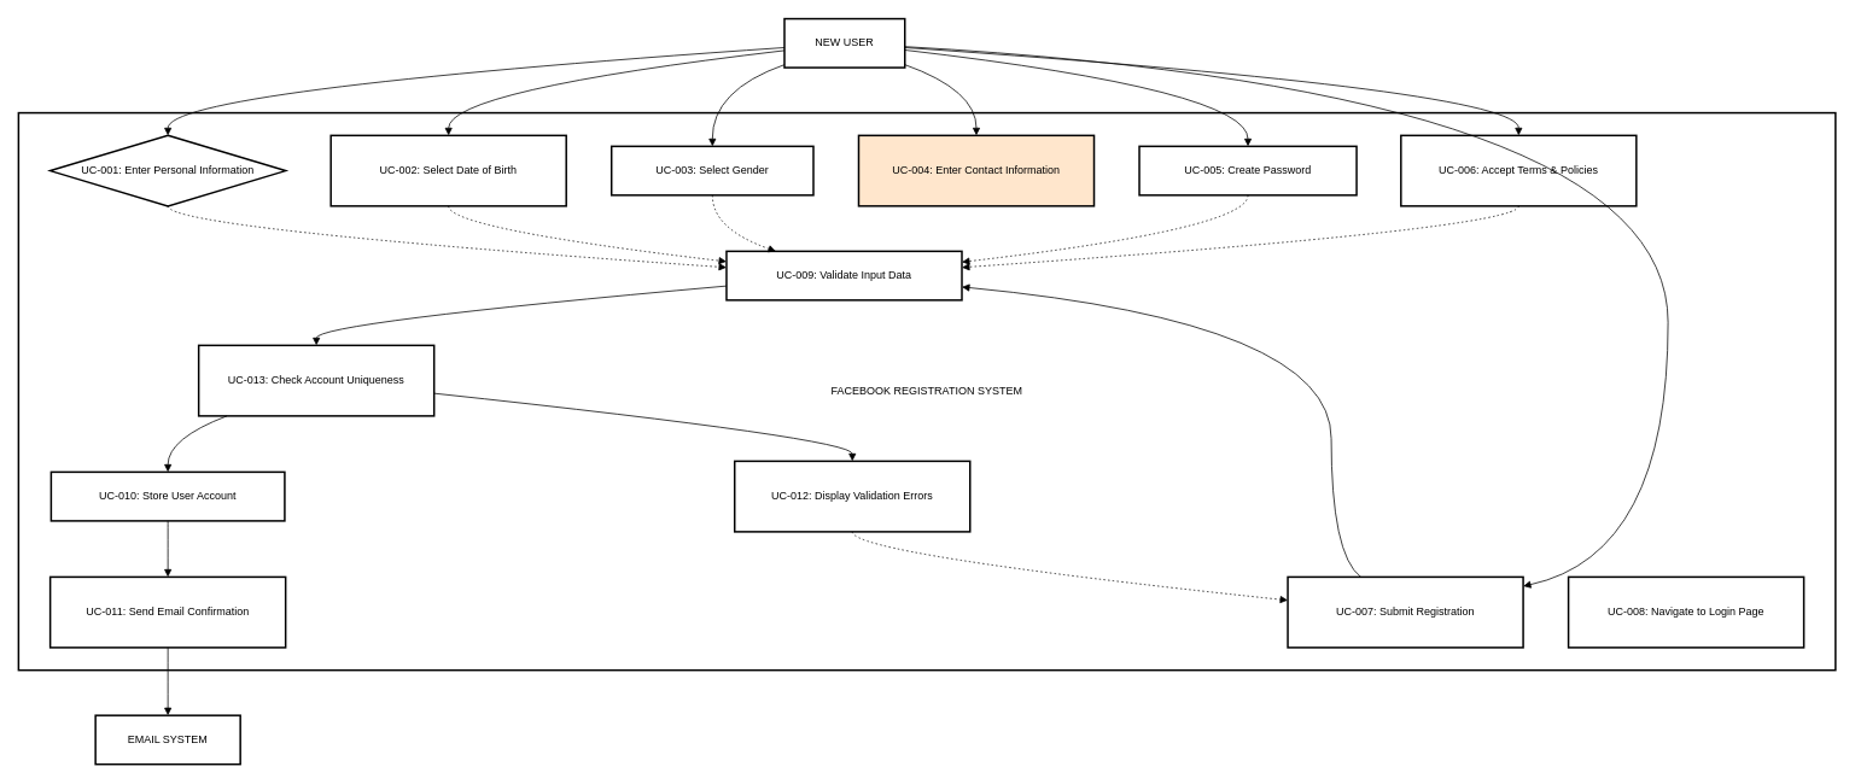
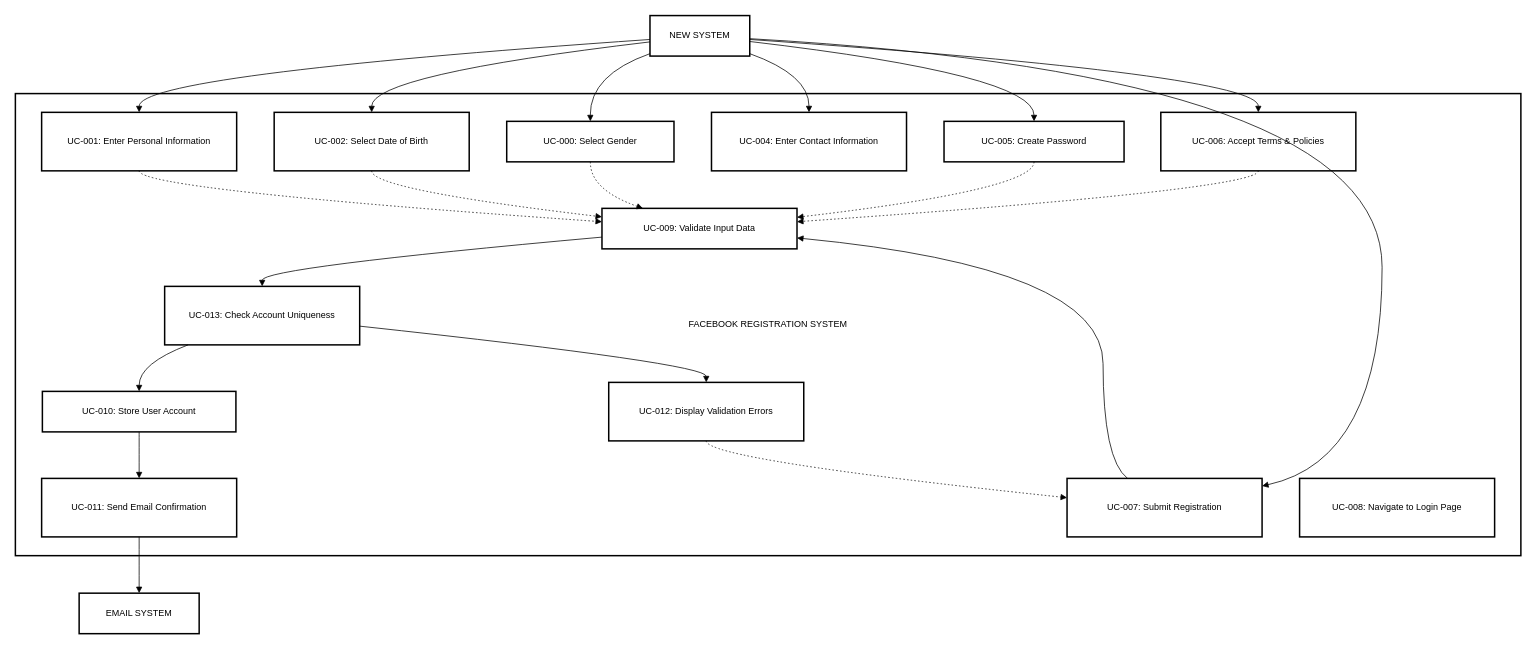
  <mxCell id="0" />
  <mxCell id="1" parent="0" />
  <mxCell id="2" value="FACEBOOK REGISTRATION SYSTEM" style="whiteSpace=wrap;strokeWidth=2;" vertex="1" parent="1"><mxGeometry x="20" y="124" width="2007" height="616" as="geometry" /></mxCell>
- <mxCell id="3" value="UC-001: Enter Personal Information" style="rhombus;whiteSpace=wrap;strokeWidth=2;" vertex="1" parent="1"><mxGeometry x="55" y="149" width="260" height="78" as="geometry" /></mxCell>
+ <mxCell id="3" value="UC-001: Enter Personal Information" style="whiteSpace=wrap;strokeWidth=2;" vertex="1" parent="1"><mxGeometry x="55" y="149" width="260" height="78" as="geometry" /></mxCell>
  <mxCell id="4" value="UC-002: Select Date of Birth" style="whiteSpace=wrap;strokeWidth=2;" vertex="1" parent="1"><mxGeometry x="365" y="149" width="260" height="78" as="geometry" /></mxCell>
- <mxCell id="5" value="UC-003: Select Gender" style="whiteSpace=wrap;strokeWidth=2;" vertex="1" parent="1"><mxGeometry x="675" y="161" width="223" height="54" as="geometry" /></mxCell>
- <mxCell id="6" value="UC-004: Enter Contact Information" style="whiteSpace=wrap;strokeWidth=2;fillColor=#ffe6cc;" vertex="1" parent="1"><mxGeometry x="948" y="149" width="260" height="78" as="geometry" /></mxCell>
+ <mxCell id="5" value="UC-000: Select Gender" style="whiteSpace=wrap;strokeWidth=2;" vertex="1" parent="1"><mxGeometry x="675" y="161" width="223" height="54" as="geometry" /></mxCell>
+ <mxCell id="6" value="UC-004: Enter Contact Information" style="whiteSpace=wrap;strokeWidth=2;" vertex="1" parent="1"><mxGeometry x="948" y="149" width="260" height="78" as="geometry" /></mxCell>
  <mxCell id="7" value="UC-005: Create Password" style="whiteSpace=wrap;strokeWidth=2;" vertex="1" parent="1"><mxGeometry x="1258" y="161" width="240" height="54" as="geometry" /></mxCell>
  <mxCell id="8" value="UC-006: Accept Terms &amp; Policies" style="whiteSpace=wrap;strokeWidth=2;" vertex="1" parent="1"><mxGeometry x="1547" y="149" width="260" height="78" as="geometry" /></mxCell>
  <mxCell id="9" value="UC-007: Submit Registration" style="whiteSpace=wrap;strokeWidth=2;" vertex="1" parent="1"><mxGeometry x="1422" y="637" width="260" height="78" as="geometry" /></mxCell>
  <mxCell id="10" value="UC-008: Navigate to Login Page" style="whiteSpace=wrap;strokeWidth=2;" vertex="1" parent="1"><mxGeometry x="1732" y="637" width="260" height="78" as="geometry" /></mxCell>
  <mxCell id="11" value="UC-009: Validate Input Data" style="whiteSpace=wrap;strokeWidth=2;" vertex="1" parent="1"><mxGeometry x="802" y="277" width="260" height="54" as="geometry" /></mxCell>
  <mxCell id="12" value="UC-010: Store User Account" style="whiteSpace=wrap;strokeWidth=2;" vertex="1" parent="1"><mxGeometry x="56" y="521" width="258" height="54" as="geometry" /></mxCell>
  <mxCell id="13" value="UC-011: Send Email Confirmation" style="whiteSpace=wrap;strokeWidth=2;" vertex="1" parent="1"><mxGeometry x="55" y="637" width="260" height="78" as="geometry" /></mxCell>
  <mxCell id="14" value="UC-012: Display Validation Errors" style="whiteSpace=wrap;strokeWidth=2;" vertex="1" parent="1"><mxGeometry x="811" y="509" width="260" height="78" as="geometry" /></mxCell>
  <mxCell id="15" value="UC-013: Check Account Uniqueness" style="whiteSpace=wrap;strokeWidth=2;" vertex="1" parent="1"><mxGeometry x="219" y="381" width="260" height="78" as="geometry" /></mxCell>
- <mxCell id="16" value="NEW USER" style="whiteSpace=wrap;strokeWidth=2;" vertex="1" parent="1"><mxGeometry x="866" y="20" width="133" height="54" as="geometry" /></mxCell>
+ <mxCell id="16" value="NEW SYSTEM" style="whiteSpace=wrap;strokeWidth=2;" vertex="1" parent="1"><mxGeometry x="866" y="20" width="133" height="54" as="geometry" /></mxCell>
  <mxCell id="17" value="EMAIL SYSTEM" style="whiteSpace=wrap;strokeWidth=2;" vertex="1" parent="1"><mxGeometry x="105" y="790" width="160" height="54" as="geometry" /></mxCell>
  <mxCell id="18" value="" style="curved=1;startArrow=none;endArrow=block;exitX=0;exitY=0.59;entryX=0.5;entryY=0;rounded=0;" edge="1" parent="1" source="16" target="3"><mxGeometry relative="1" as="geometry"><Array as="points"><mxPoint x="185" y="99" /></Array></mxGeometry></mxCell>
  <mxCell id="19" value="" style="curved=1;startArrow=none;endArrow=block;exitX=0;exitY=0.65;entryX=0.5;entryY=0;rounded=0;" edge="1" parent="1" source="16" target="4"><mxGeometry relative="1" as="geometry"><Array as="points"><mxPoint x="495" y="99" /></Array></mxGeometry></mxCell>
  <mxCell id="20" value="" style="curved=1;startArrow=none;endArrow=block;exitX=0;exitY=0.94;entryX=0.5;entryY=0;rounded=0;" edge="1" parent="1" source="16" target="5"><mxGeometry relative="1" as="geometry"><Array as="points"><mxPoint x="786" y="99" /></Array></mxGeometry></mxCell>
  <mxCell id="21" value="" style="curved=1;startArrow=none;endArrow=block;exitX=1;exitY=0.94;entryX=0.5;entryY=0;rounded=0;" edge="1" parent="1" source="16" target="6"><mxGeometry relative="1" as="geometry"><Array as="points"><mxPoint x="1078" y="99" /></Array></mxGeometry></mxCell>
  <mxCell id="22" value="" style="curved=1;startArrow=none;endArrow=block;exitX=1;exitY=0.64;entryX=0.5;entryY=0;rounded=0;" edge="1" parent="1" source="16" target="7"><mxGeometry relative="1" as="geometry"><Array as="points"><mxPoint x="1378" y="99" /></Array></mxGeometry></mxCell>
  <mxCell id="23" value="" style="curved=1;startArrow=none;endArrow=block;exitX=1;exitY=0.59;entryX=0.5;entryY=0;rounded=0;" edge="1" parent="1" source="16" target="8"><mxGeometry relative="1" as="geometry"><Array as="points"><mxPoint x="1677" y="99" /></Array></mxGeometry></mxCell>
  <mxCell id="24" value="" style="curved=1;startArrow=none;endArrow=block;exitX=1;exitY=0.57;entryX=1;entryY=0.13;rounded=0;" edge="1" parent="1" source="16" target="9"><mxGeometry relative="1" as="geometry"><Array as="points"><mxPoint x="1842" y="99" /><mxPoint x="1842" y="612" /></Array></mxGeometry></mxCell>
  <mxCell id="25" value="" style="curved=1;dashed=1;dashPattern=2 3;startArrow=none;endArrow=block;exitX=0.5;exitY=1;entryX=0;entryY=0.33;rounded=0;" edge="1" parent="1" source="3" target="11"><mxGeometry relative="1" as="geometry"><Array as="points"><mxPoint x="185" y="252" /></Array></mxGeometry></mxCell>
  <mxCell id="26" value="" style="curved=1;dashed=1;dashPattern=2 3;startArrow=none;endArrow=block;exitX=0.5;exitY=1;entryX=0;entryY=0.21;rounded=0;" edge="1" parent="1" source="4" target="11"><mxGeometry relative="1" as="geometry"><Array as="points"><mxPoint x="495" y="252" /></Array></mxGeometry></mxCell>
  <mxCell id="27" value="" style="curved=1;dashed=1;dashPattern=2 3;startArrow=none;endArrow=block;exitX=0.5;exitY=1;entryX=0.21;entryY=0;rounded=0;" edge="1" parent="1" source="5" target="11"><mxGeometry relative="1" as="geometry"><Array as="points"><mxPoint x="786" y="252" /></Array></mxGeometry></mxCell>
  <mxCell id="28" value="" style="curved=1;dashed=1;dashPattern=2 3;startArrow=none;endArrow=block;exitX=0.5;exitY=1;entryX=1;entryY=0.22;rounded=0;" edge="1" parent="1" source="7" target="11"><mxGeometry relative="1" as="geometry"><Array as="points"><mxPoint x="1378" y="252" /></Array></mxGeometry></mxCell>
  <mxCell id="29" value="" style="curved=1;dashed=1;dashPattern=2 3;startArrow=none;endArrow=block;exitX=0.5;exitY=1;entryX=1;entryY=0.33;rounded=0;" edge="1" parent="1" source="8" target="11"><mxGeometry relative="1" as="geometry"><Array as="points"><mxPoint x="1677" y="252" /></Array></mxGeometry></mxCell>
  <mxCell id="30" value="" style="curved=1;startArrow=none;endArrow=block;exitX=0.31;exitY=0;entryX=1;entryY=0.73;rounded=0;" edge="1" parent="1" source="9" target="11"><mxGeometry relative="1" as="geometry"><Array as="points"><mxPoint x="1470" y="612" /><mxPoint x="1470" y="356" /></Array></mxGeometry></mxCell>
  <mxCell id="31" value="" style="curved=1;startArrow=none;endArrow=block;exitX=0;exitY=0.71;entryX=0.5;entryY=0;rounded=0;" edge="1" parent="1" source="11" target="15"><mxGeometry relative="1" as="geometry"><Array as="points"><mxPoint x="349" y="356" /></Array></mxGeometry></mxCell>
  <mxCell id="32" value="" style="curved=1;startArrow=none;endArrow=block;exitX=0.12;exitY=1;entryX=0.5;entryY=0;rounded=0;" edge="1" parent="1" source="15" target="12"><mxGeometry relative="1" as="geometry"><Array as="points"><mxPoint x="185" y="484" /></Array></mxGeometry></mxCell>
  <mxCell id="33" value="" style="curved=1;startArrow=none;endArrow=block;exitX=1;exitY=0.68;entryX=0.5;entryY=0;rounded=0;" edge="1" parent="1" source="15" target="14"><mxGeometry relative="1" as="geometry"><Array as="points"><mxPoint x="941" y="484" /></Array></mxGeometry></mxCell>
  <mxCell id="34" value="" style="curved=1;startArrow=none;endArrow=block;exitX=0.5;exitY=1;entryX=0.5;entryY=0;rounded=0;" edge="1" parent="1" source="12" target="13"><mxGeometry relative="1" as="geometry"><Array as="points" /></mxGeometry></mxCell>
  <mxCell id="35" value="" style="curved=1;startArrow=none;endArrow=block;exitX=0.5;exitY=1;entryX=0.5;entryY=0;rounded=0;" edge="1" parent="1" source="13" target="17"><mxGeometry relative="1" as="geometry"><Array as="points" /></mxGeometry></mxCell>
  <mxCell id="36" value="" style="curved=1;dashed=1;dashPattern=2 3;startArrow=none;endArrow=block;exitX=0.5;exitY=1;entryX=0;entryY=0.33;rounded=0;" edge="1" parent="1" source="14" target="9"><mxGeometry relative="1" as="geometry"><Array as="points"><mxPoint x="941" y="612" /></Array></mxGeometry></mxCell>
